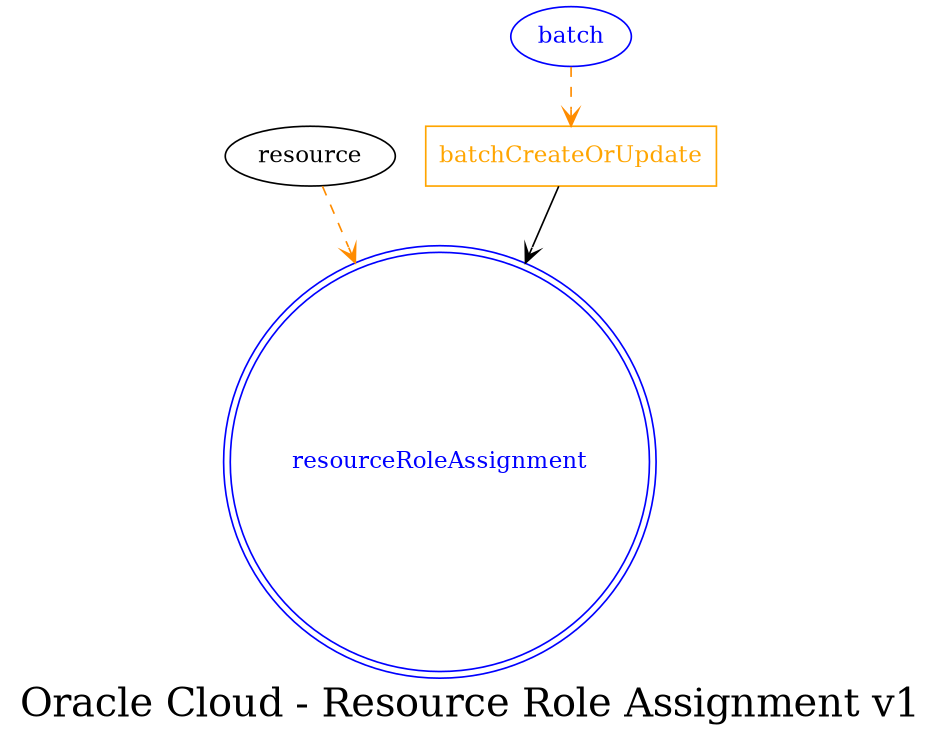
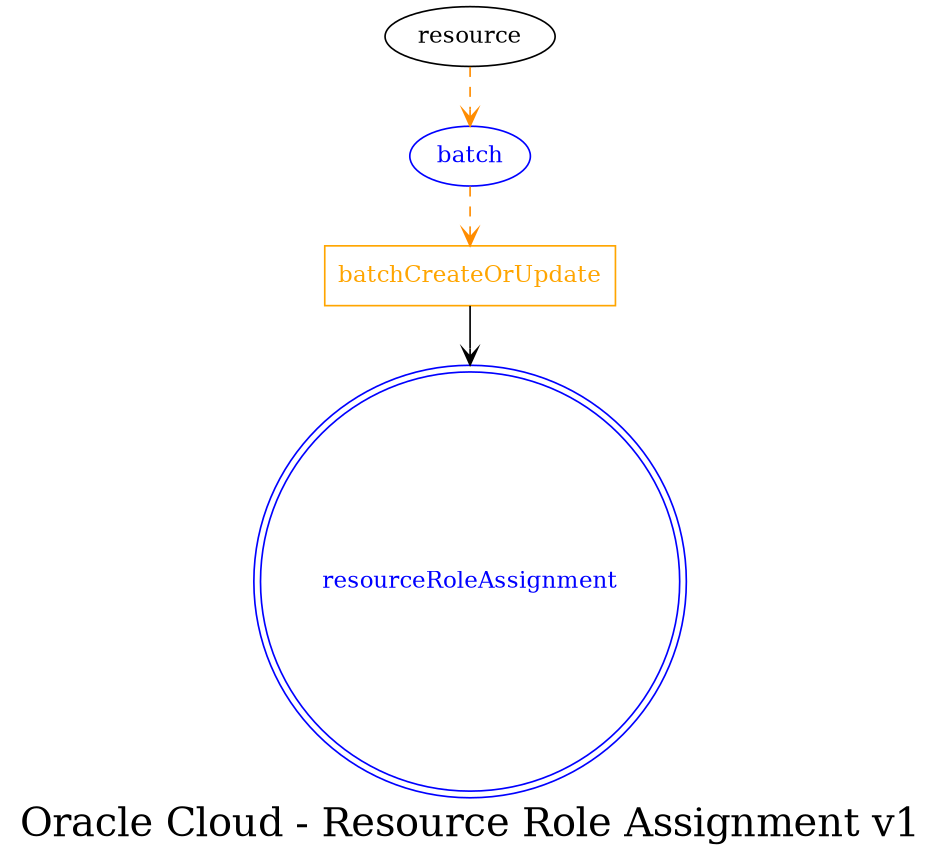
  digraph {
    fontsize=24
    label="Oracle Cloud - Resource Role Assignment v1"
    splines=true
    node [color=blue fontcolor=blue]
    edge [arrowhead=vee arrowtail=none color=darkorange fontcolor=grey style=dashed]
    resourceRoleAssignment [shape=doublecircle]
    resource [color="" fontcolor=""]
    batchCreateOrUpdate [color=orange fontcolor=orange shape=box]
    batch [shape=ellipse]
-   resource -> resourceRoleAssignment
+   resource -> batch
    batchCreateOrUpdate -> resourceRoleAssignment [color=black fontcolor=orange style=""]
    batch -> batchCreateOrUpdate
  }
